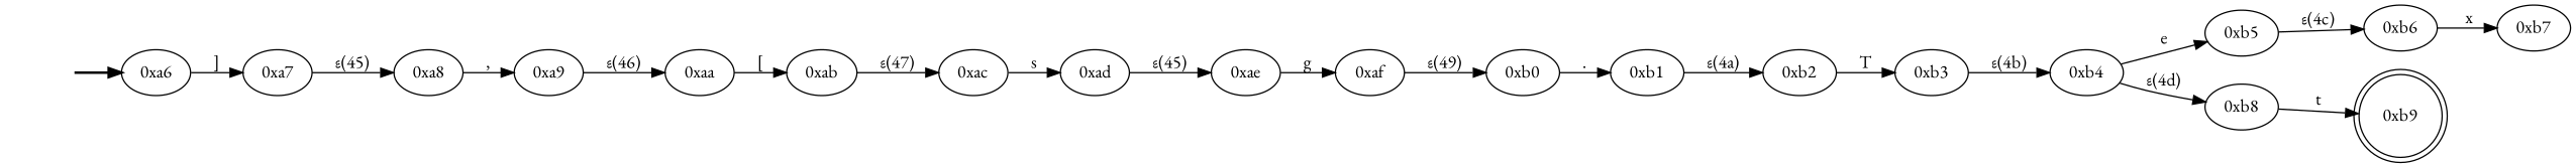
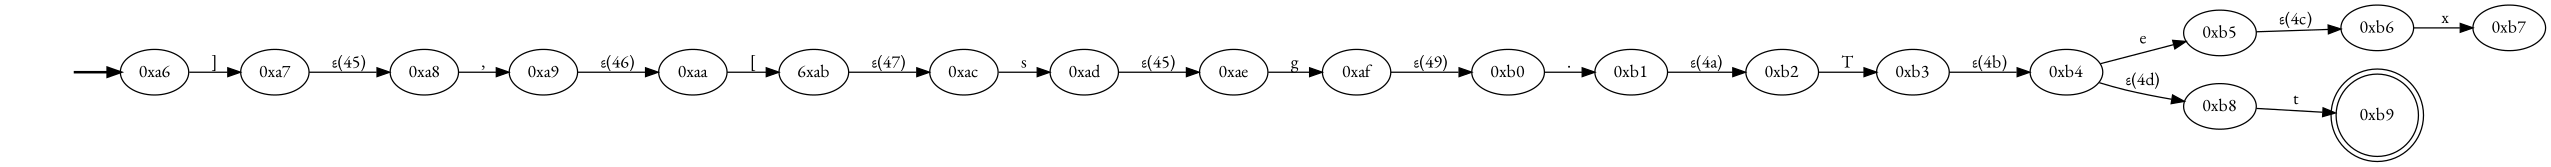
  digraph {
    fontname="EB Garamond"
    rankdir=LR
    node [fontname="EB Garamond"]
    edge [fontname="EB Garamond"]
    fake [style=invisible]
    "0xa6" [root=true]
    "0xa7"
    "0xa8"
    "0xa9"
    "0xaa"
-   "0xab"
+   "0xab" [label="6xab"]
    "0xac"
    "0xad"
    "0xae"
    "0xaf"
    "0xb0"
    "0xb1"
    "0xb2"
    "0xb3"
    "0xb4"
    "0xb5"
    "0xb8"
    "0xb6"
    "0xb7"
    "0xb9" [shape=doublecircle]
    fake -> "0xa6" [style=bold]
    "0xa6" -> "0xa7" [label="]"]
    "0xa7" -> "0xa8" [label="ε(45)"]
    "0xa8" -> "0xa9" [label=","]
    "0xa9" -> "0xaa" [label="ε(46)"]
    "0xaa" -> "0xab" [label="["]
    "0xab" -> "0xac" [label="ε(47)"]
    "0xac" -> "0xad" [label=s]
    "0xad" -> "0xae" [label="ε(45)"]
    "0xae" -> "0xaf" [label=g]
    "0xaf" -> "0xb0" [label="ε(49)"]
    "0xb0" -> "0xb1" [label="."]
    "0xb1" -> "0xb2" [label="ε(4a)"]
    "0xb2" -> "0xb3" [label=T]
    "0xb3" -> "0xb4" [label="ε(4b)"]
    "0xb4" -> "0xb5" [label=e]
    "0xb4" -> "0xb8" [label="ε(4d)"]
    "0xb5" -> "0xb6" [label="ε(4c)"]
    "0xb8" -> "0xb9" [label=t]
    "0xb6" -> "0xb7" [label=x]
  }
